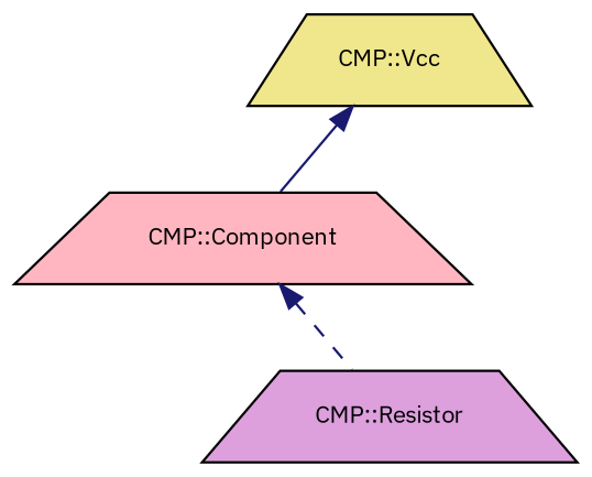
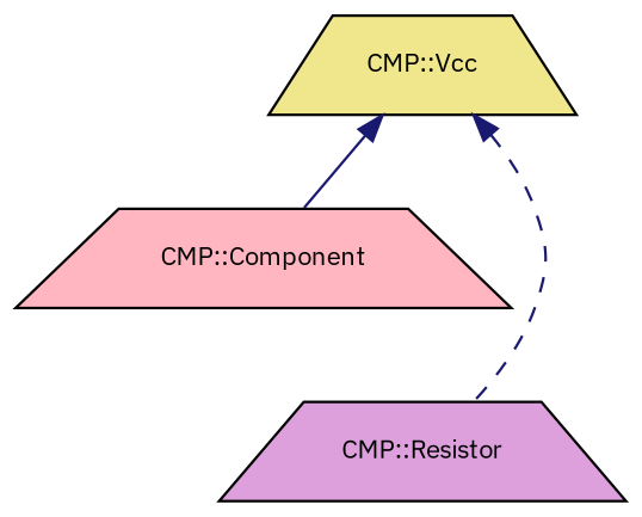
  digraph {
    fontname="IBM Plex Sans"
    node [color=black fontname="IBM Plex Sans" fontsize=10 shape=trapezium style=filled]
    edge [color=midnightblue dir=back fontname="IBM Plex Sans" fontsize=10 labelfontname=Helvetica labelfontsize=10]
    n1 [fillcolor=lightpink fontcolor=black height=0.2 label="CMP::Component" width=0.4]
    n2 [fillcolor=plum height=0.2 label="CMP::Resistor" width=0.4]
    n3 [fillcolor=khaki height=0.2 label="CMP::Vcc" width=0.4]
-   n1 -> n2 [style=dashed]
+   n3 -> n2 [style=dashed]
    n3 -> n1 [style=solid]
  }
